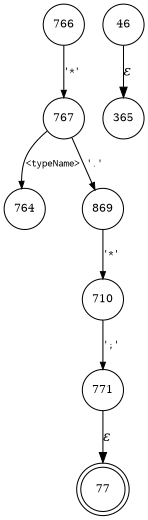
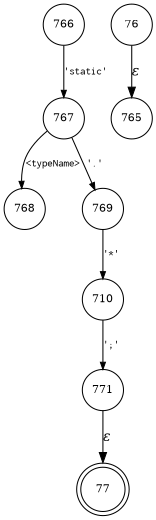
  digraph {
    rankdir=TB
    node [fixedsize=true fontsize=11 shape=circle peripheries=1]
    edge [arrowhead=normal arrowsize=.7 fontname=Courier fontsize=11]
    n1 [label=77 shape=doublecircle width=.6 peripheries=""]
-   n2 [label=764 width=.55]
-   n3 [label=869 width=.55]
+   n2 [label=768 width=.55]
+   n3 [label=769 width=.55]
    n4 [label=710 width=.55]
    n5 [label=771 width=.55]
-   n6 [label=46 width=.55]
-   n7 [label=365 width=.55]
+   n6 [label=76 width=.55]
+   n7 [label=765 width=.55]
    n8 [label=766 width=.55]
    n9 [label=767 width=.55]
    n3 -> n4 [label="'*'"]
    n4 -> n5 [label="';'"]
    n5 -> n1 [fontname="Times-Italic" label="&epsilon;" arrowhead="" arrowsize="" fontsize=""]
    n6 -> n7 [fontname="Times-Italic" label="&epsilon;" arrowhead="" arrowsize="" fontsize=""]
-   n8 -> n9 [label="'*'"]
+   n8 -> n9 [label="'static'"]
    n9 -> n2 [label="<typeName>"]
    n9 -> n3 [label="'.'"]
  }
